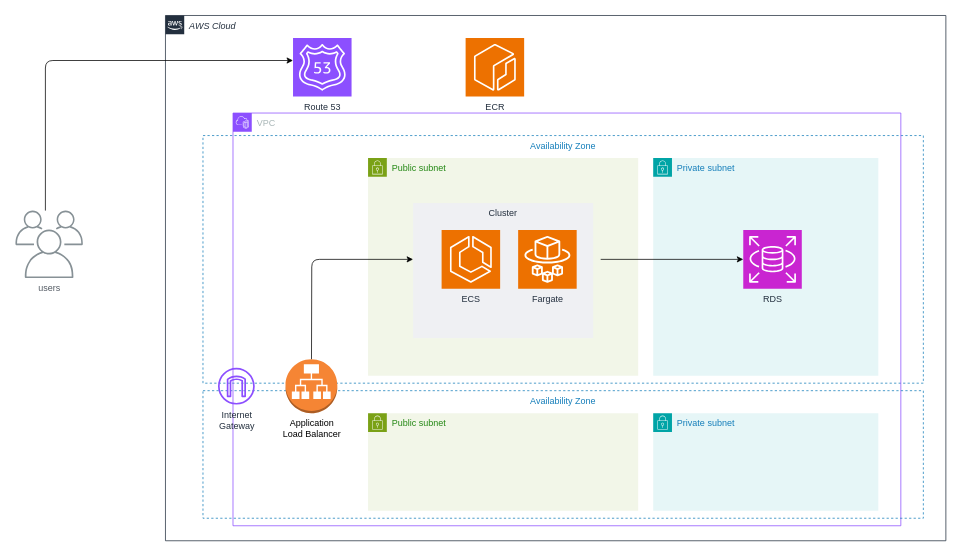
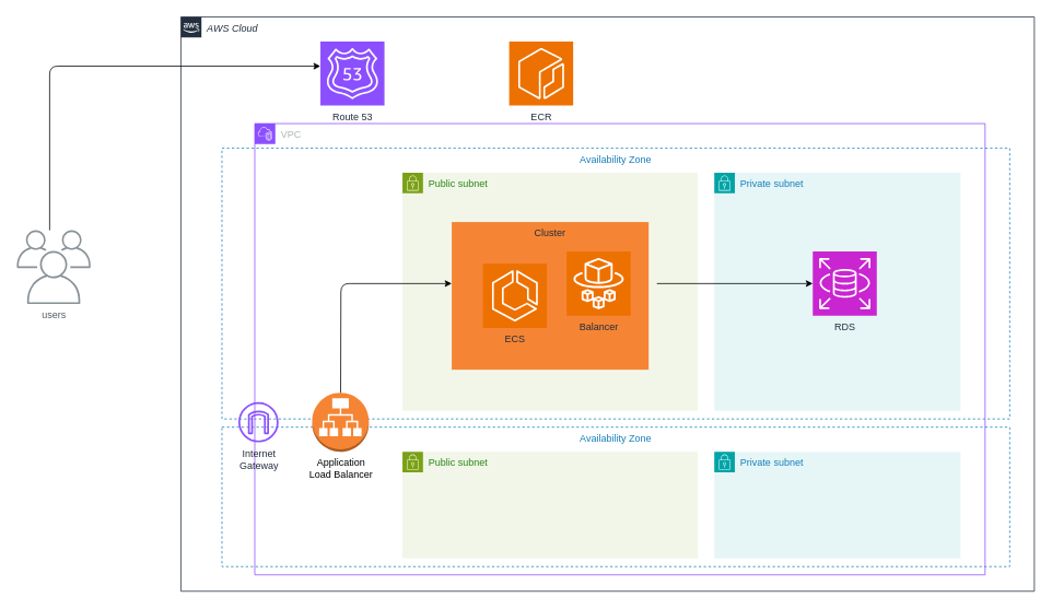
  <mxCell id="0" />
  <mxCell id="1" parent="0" />
  <mxCell id="2" value="AWS Cloud" style="points=[[0,0],[0.25,0],[0.5,0],[0.75,0],[1,0],[1,0.25],[1,0.5],[1,0.75],[1,1],[0.75,1],[0.5,1],[0.25,1],[0,1],[0,0.75],[0,0.5],[0,0.25]];outlineConnect=0;gradientColor=none;html=1;whiteSpace=wrap;fontSize=12;fontStyle=2;container=1;pointerEvents=0;collapsible=0;recursiveResize=0;shape=mxgraph.aws4.group;grIcon=mxgraph.aws4.group_aws_cloud_alt;strokeColor=#232F3E;fillColor=none;verticalAlign=top;align=left;spacingLeft=30;fontColor=#232F3E;dashed=0;" parent="1" vertex="1"><mxGeometry x="220" y="20" width="1040" height="700" as="geometry" /></mxCell>
  <mxCell id="3" value="Availability Zone" style="fillColor=none;strokeColor=#147EBA;dashed=1;verticalAlign=top;fontStyle=0;fontColor=#147EBA;whiteSpace=wrap;html=1;" parent="2" vertex="1"><mxGeometry x="50" y="160" width="960" height="330" as="geometry" /></mxCell>
  <mxCell id="4" value="VPC" style="points=[[0,0],[0.25,0],[0.5,0],[0.75,0],[1,0],[1,0.25],[1,0.5],[1,0.75],[1,1],[0.75,1],[0.5,1],[0.25,1],[0,1],[0,0.75],[0,0.5],[0,0.25]];outlineConnect=0;gradientColor=none;html=1;whiteSpace=wrap;fontSize=12;fontStyle=0;container=1;pointerEvents=0;collapsible=0;recursiveResize=0;shape=mxgraph.aws4.group;grIcon=mxgraph.aws4.group_vpc2;strokeColor=#8C4FFF;fillColor=none;verticalAlign=top;align=left;spacingLeft=30;fontColor=#AAB7B8;dashed=0;" parent="2" vertex="1"><mxGeometry x="90" y="130" width="890" height="550" as="geometry" /></mxCell>
  <mxCell id="5" value="Private subnet" style="points=[[0,0],[0.25,0],[0.5,0],[0.75,0],[1,0],[1,0.25],[1,0.5],[1,0.75],[1,1],[0.75,1],[0.5,1],[0.25,1],[0,1],[0,0.75],[0,0.5],[0,0.25]];outlineConnect=0;gradientColor=none;html=1;whiteSpace=wrap;fontSize=12;fontStyle=0;container=1;pointerEvents=0;collapsible=0;recursiveResize=0;shape=mxgraph.aws4.group;grIcon=mxgraph.aws4.group_security_group;grStroke=0;strokeColor=#00A4A6;fillColor=#E6F6F7;verticalAlign=top;align=left;spacingLeft=30;fontColor=#147EBA;dashed=0;" parent="4" vertex="1"><mxGeometry x="560" y="60" width="300" height="290" as="geometry" /></mxCell>
  <mxCell id="6" value="RDS" style="sketch=0;points=[[0,0,0],[0.25,0,0],[0.5,0,0],[0.75,0,0],[1,0,0],[0,1,0],[0.25,1,0],[0.5,1,0],[0.75,1,0],[1,1,0],[0,0.25,0],[0,0.5,0],[0,0.75,0],[1,0.25,0],[1,0.5,0],[1,0.75,0]];outlineConnect=0;fontColor=#232F3E;fillColor=#C925D1;strokeColor=#ffffff;dashed=0;verticalLabelPosition=bottom;verticalAlign=top;align=center;html=1;fontSize=12;fontStyle=0;aspect=fixed;shape=mxgraph.aws4.resourceIcon;resIcon=mxgraph.aws4.rds;" parent="5" vertex="1"><mxGeometry x="120" y="96" width="78" height="78" as="geometry" /></mxCell>
  <mxCell id="7" value="Public subnet" style="points=[[0,0],[0.25,0],[0.5,0],[0.75,0],[1,0],[1,0.25],[1,0.5],[1,0.75],[1,1],[0.75,1],[0.5,1],[0.25,1],[0,1],[0,0.75],[0,0.5],[0,0.25]];outlineConnect=0;gradientColor=none;html=1;whiteSpace=wrap;fontSize=12;fontStyle=0;container=1;pointerEvents=0;collapsible=0;recursiveResize=0;shape=mxgraph.aws4.group;grIcon=mxgraph.aws4.group_security_group;grStroke=0;strokeColor=#7AA116;fillColor=#F2F6E8;verticalAlign=top;align=left;spacingLeft=30;fontColor=#248814;dashed=0;" parent="4" vertex="1"><mxGeometry x="180" y="60" width="360" height="290" as="geometry" /></mxCell>
  <mxCell id="8" value="Private subnet" style="points=[[0,0],[0.25,0],[0.5,0],[0.75,0],[1,0],[1,0.25],[1,0.5],[1,0.75],[1,1],[0.75,1],[0.5,1],[0.25,1],[0,1],[0,0.75],[0,0.5],[0,0.25]];outlineConnect=0;gradientColor=none;html=1;whiteSpace=wrap;fontSize=12;fontStyle=0;container=1;pointerEvents=0;collapsible=0;recursiveResize=0;shape=mxgraph.aws4.group;grIcon=mxgraph.aws4.group_security_group;grStroke=0;strokeColor=#00A4A6;fillColor=#E6F6F7;verticalAlign=top;align=left;spacingLeft=30;fontColor=#147EBA;dashed=0;" parent="4" vertex="1"><mxGeometry x="560" y="400" width="300" height="130" as="geometry" /></mxCell>
  <mxCell id="9" value="Public subnet" style="points=[[0,0],[0.25,0],[0.5,0],[0.75,0],[1,0],[1,0.25],[1,0.5],[1,0.75],[1,1],[0.75,1],[0.5,1],[0.25,1],[0,1],[0,0.75],[0,0.5],[0,0.25]];outlineConnect=0;gradientColor=none;html=1;whiteSpace=wrap;fontSize=12;fontStyle=0;container=1;pointerEvents=0;collapsible=0;recursiveResize=0;shape=mxgraph.aws4.group;grIcon=mxgraph.aws4.group_security_group;grStroke=0;strokeColor=#7AA116;fillColor=#F2F6E8;verticalAlign=top;align=left;spacingLeft=30;fontColor=#248814;dashed=0;" parent="4" vertex="1"><mxGeometry x="180" y="400" width="360" height="130" as="geometry" /></mxCell>
  <mxCell id="10" value="Availability Zone" style="fillColor=none;strokeColor=#147EBA;dashed=1;verticalAlign=top;fontStyle=0;fontColor=#147EBA;whiteSpace=wrap;html=1;" parent="9" vertex="1"><mxGeometry x="-220" y="-30" width="960" height="170" as="geometry" /></mxCell>
  <mxCell id="11" value="Application&lt;br&gt;Load Balancer" style="outlineConnect=0;dashed=0;verticalLabelPosition=bottom;verticalAlign=top;align=center;html=1;shape=mxgraph.aws3.application_load_balancer;fillColor=#F58534;gradientColor=none;fontStyle=0" parent="9" vertex="1"><mxGeometry x="-110" y="-72" width="69" height="72" as="geometry" /></mxCell>
  <mxCell id="12" value="Internet&lt;br&gt;Gateway" style="sketch=0;outlineConnect=0;fontColor=#232F3E;gradientColor=none;fillColor=#8C4FFF;strokeColor=none;dashed=0;verticalLabelPosition=bottom;verticalAlign=top;align=center;html=1;fontSize=12;fontStyle=0;aspect=fixed;pointerEvents=1;shape=mxgraph.aws4.internet_gateway;" parent="9" vertex="1"><mxGeometry x="-200" y="-60.5" width="49" height="49" as="geometry" /></mxCell>
  <mxCell id="13" value="Route 53" style="sketch=0;points=[[0,0,0],[0.25,0,0],[0.5,0,0],[0.75,0,0],[1,0,0],[0,1,0],[0.25,1,0],[0.5,1,0],[0.75,1,0],[1,1,0],[0,0.25,0],[0,0.5,0],[0,0.75,0],[1,0.25,0],[1,0.5,0],[1,0.75,0]];outlineConnect=0;fontColor=#232F3E;fillColor=#8C4FFF;strokeColor=#ffffff;dashed=0;verticalLabelPosition=bottom;verticalAlign=top;align=center;html=1;fontSize=12;fontStyle=0;aspect=fixed;shape=mxgraph.aws4.resourceIcon;resIcon=mxgraph.aws4.route_53;" parent="2" vertex="1"><mxGeometry x="170" y="30" width="78" height="78" as="geometry" /></mxCell>
  <mxCell id="14" value="ECR" style="sketch=0;points=[[0,0,0],[0.25,0,0],[0.5,0,0],[0.75,0,0],[1,0,0],[0,1,0],[0.25,1,0],[0.5,1,0],[0.75,1,0],[1,1,0],[0,0.25,0],[0,0.5,0],[0,0.75,0],[1,0.25,0],[1,0.5,0],[1,0.75,0]];outlineConnect=0;fontColor=#232F3E;fillColor=#ED7100;strokeColor=#ffffff;dashed=0;verticalLabelPosition=bottom;verticalAlign=top;align=center;html=1;fontSize=12;fontStyle=0;aspect=fixed;shape=mxgraph.aws4.resourceIcon;resIcon=mxgraph.aws4.ecr;" parent="2" vertex="1"><mxGeometry x="400" y="30" width="78" height="78" as="geometry" /></mxCell>
  <mxCell id="15" value="" style="edgeStyle=none;html=1;fontStyle=0" parent="2" target="6" edge="1"><mxGeometry relative="1" as="geometry"><mxPoint x="580" y="325" as="sourcePoint" /></mxGeometry></mxCell>
- <mxCell id="16" value="Cluster" style="fillColor=#EFF0F3;strokeColor=none;dashed=0;verticalAlign=top;fontStyle=0;fontColor=#232F3D;whiteSpace=wrap;html=1;" parent="2" vertex="1"><mxGeometry x="330" y="250" width="240" height="180" as="geometry" /></mxCell>
- <mxCell id="17" value="ECS" style="sketch=0;points=[[0,0,0],[0.25,0,0],[0.5,0,0],[0.75,0,0],[1,0,0],[0,1,0],[0.25,1,0],[0.5,1,0],[0.75,1,0],[1,1,0],[0,0.25,0],[0,0.5,0],[0,0.75,0],[1,0.25,0],[1,0.5,0],[1,0.75,0]];outlineConnect=0;fontColor=#232F3E;fillColor=#ED7100;strokeColor=#ffffff;dashed=0;verticalLabelPosition=bottom;verticalAlign=top;align=center;html=1;fontSize=12;fontStyle=0;aspect=fixed;shape=mxgraph.aws4.resourceIcon;resIcon=mxgraph.aws4.ecs;" parent="2" vertex="1"><mxGeometry x="368" y="286" width="78" height="78" as="geometry" /></mxCell>
- <mxCell id="18" value="Fargate" style="sketch=0;points=[[0,0,0],[0.25,0,0],[0.5,0,0],[0.75,0,0],[1,0,0],[0,1,0],[0.25,1,0],[0.5,1,0],[0.75,1,0],[1,1,0],[0,0.25,0],[0,0.5,0],[0,0.75,0],[1,0.25,0],[1,0.5,0],[1,0.75,0]];outlineConnect=0;fontColor=#232F3E;fillColor=#ED7100;strokeColor=#ffffff;dashed=0;verticalLabelPosition=bottom;verticalAlign=top;align=center;html=1;fontSize=12;fontStyle=0;aspect=fixed;shape=mxgraph.aws4.resourceIcon;resIcon=mxgraph.aws4.fargate;" parent="2" vertex="1"><mxGeometry x="470" y="286" width="78" height="78" as="geometry" /></mxCell>
+ <mxCell id="16" value="Cluster" style="fillColor=#f58534;strokeColor=none;dashed=0;verticalAlign=top;fontStyle=0;fontColor=#232F3D;whiteSpace=wrap;html=1;" parent="2" vertex="1"><mxGeometry x="330" y="250" width="240" height="180" as="geometry" /></mxCell>
+ <mxCell id="17" value="ECS" style="sketch=0;points=[[0,0,0],[0.25,0,0],[0.5,0,0],[0.75,0,0],[1,0,0],[0,1,0],[0.25,1,0],[0.5,1,0],[0.75,1,0],[1,1,0],[0,0.25,0],[0,0.5,0],[0,0.75,0],[1,0.25,0],[1,0.5,0],[1,0.75,0]];outlineConnect=0;fontColor=#232F3E;fillColor=#ED7100;strokeColor=#ffffff;dashed=0;verticalLabelPosition=bottom;verticalAlign=top;align=center;html=1;fontSize=12;fontStyle=0;aspect=fixed;shape=mxgraph.aws4.resourceIcon;resIcon=mxgraph.aws4.ecs;" parent="2" vertex="1"><mxGeometry x="368" y="301" width="78" height="78" as="geometry" /></mxCell>
+ <mxCell id="18" value="Balancer" style="sketch=0;points=[[0,0,0],[0.25,0,0],[0.5,0,0],[0.75,0,0],[1,0,0],[0,1,0],[0.25,1,0],[0.5,1,0],[0.75,1,0],[1,1,0],[0,0.25,0],[0,0.5,0],[0,0.75,0],[1,0.25,0],[1,0.5,0],[1,0.75,0]];outlineConnect=0;fontColor=#232F3E;fillColor=#ED7100;strokeColor=#ffffff;dashed=0;verticalLabelPosition=bottom;verticalAlign=top;align=center;html=1;fontSize=12;fontStyle=0;aspect=fixed;shape=mxgraph.aws4.resourceIcon;resIcon=mxgraph.aws4.fargate;" parent="2" vertex="1"><mxGeometry x="470" y="286" width="78" height="78" as="geometry" /></mxCell>
  <mxCell id="19" value="" style="edgeStyle=none;html=1;fontStyle=0" parent="2" source="11" edge="1"><mxGeometry relative="1" as="geometry"><mxPoint x="330" y="325" as="targetPoint" /><Array as="points"><mxPoint x="195" y="325" /></Array></mxGeometry></mxCell>
  <mxCell id="20" value="" style="edgeStyle=none;html=1;fontStyle=0" parent="1" edge="1"><mxGeometry relative="1" as="geometry"><mxPoint x="390" y="80" as="targetPoint" /><Array as="points"><mxPoint x="60" y="80" /></Array><mxPoint x="60" y="280" as="sourcePoint" /></mxGeometry></mxCell>
  <mxCell id="21" value="users" style="sketch=0;outlineConnect=0;gradientColor=none;fontColor=#545B64;strokeColor=none;fillColor=#879196;dashed=0;verticalLabelPosition=bottom;verticalAlign=top;align=center;html=1;fontSize=12;fontStyle=0;aspect=fixed;shape=mxgraph.aws4.illustration_users;pointerEvents=1" parent="1" vertex="1"><mxGeometry x="20" y="280" width="90" height="90" as="geometry" /></mxCell>
